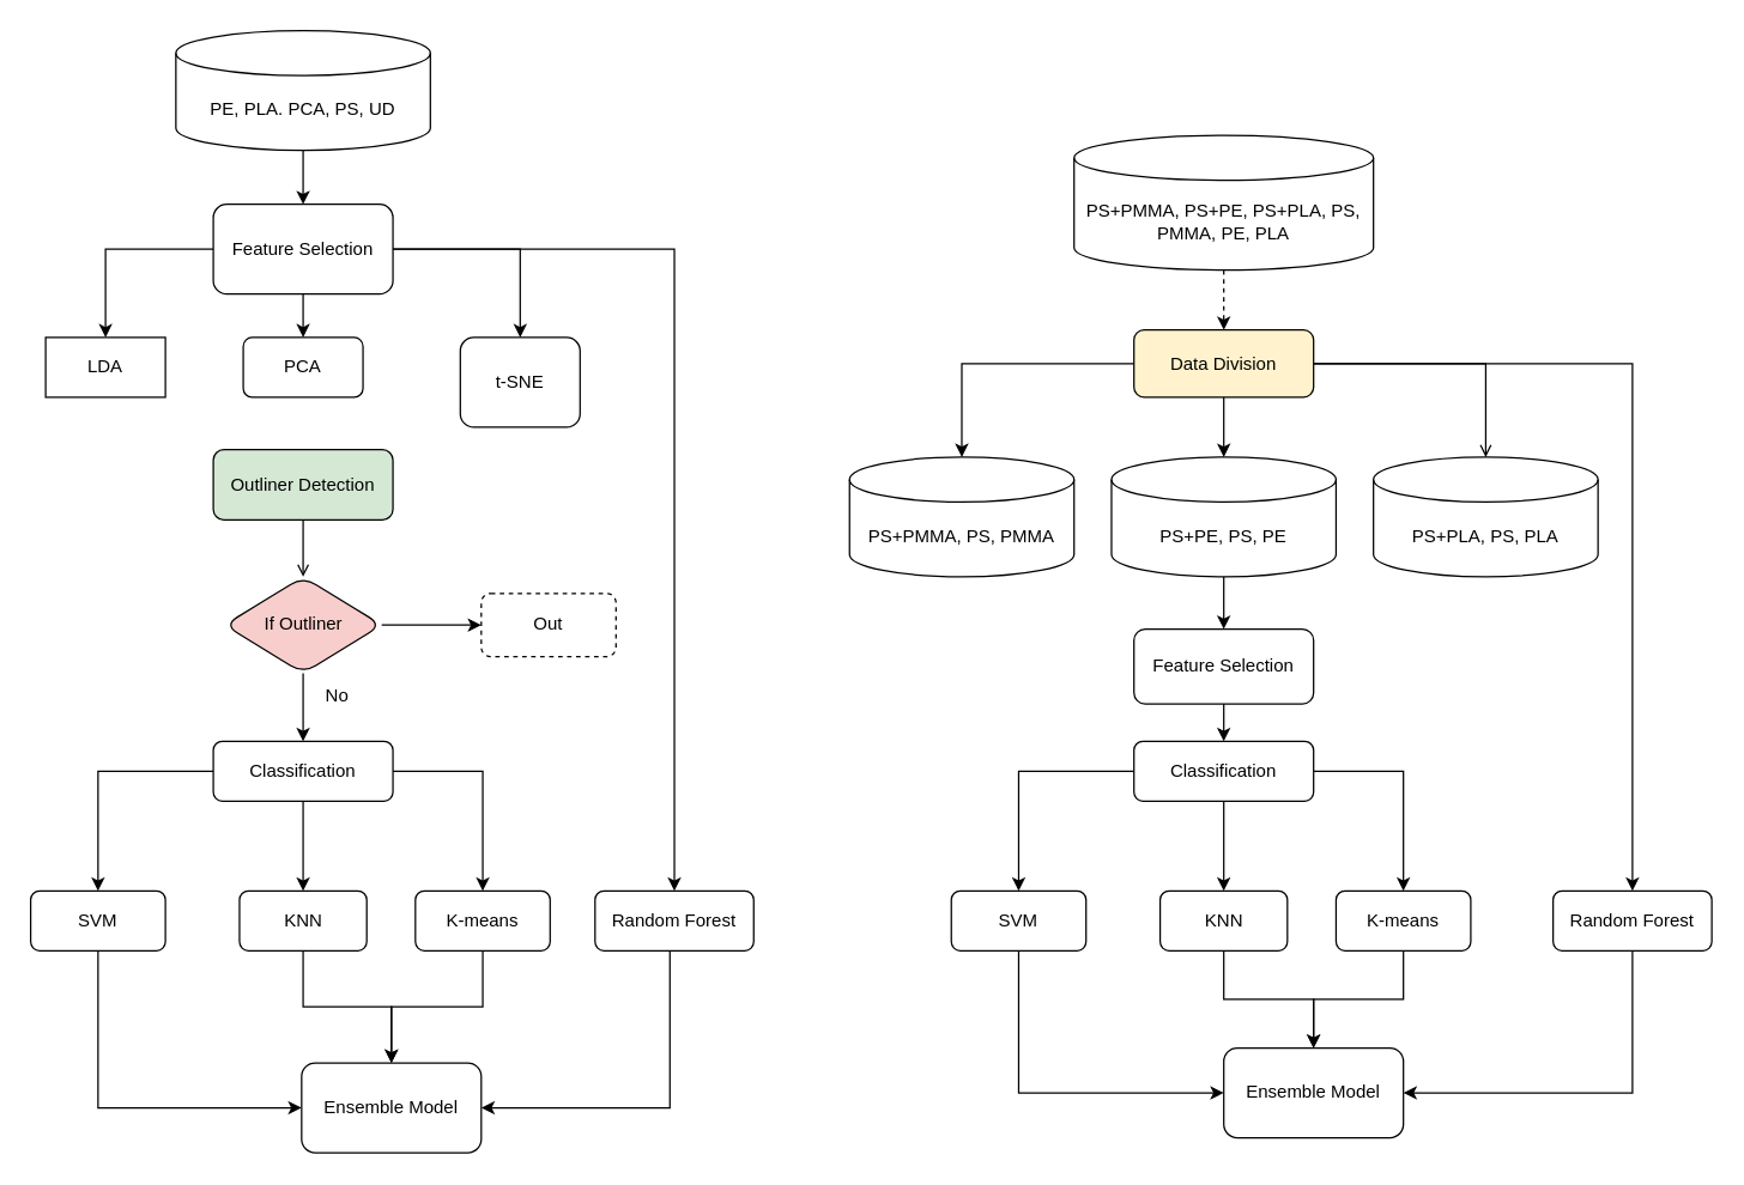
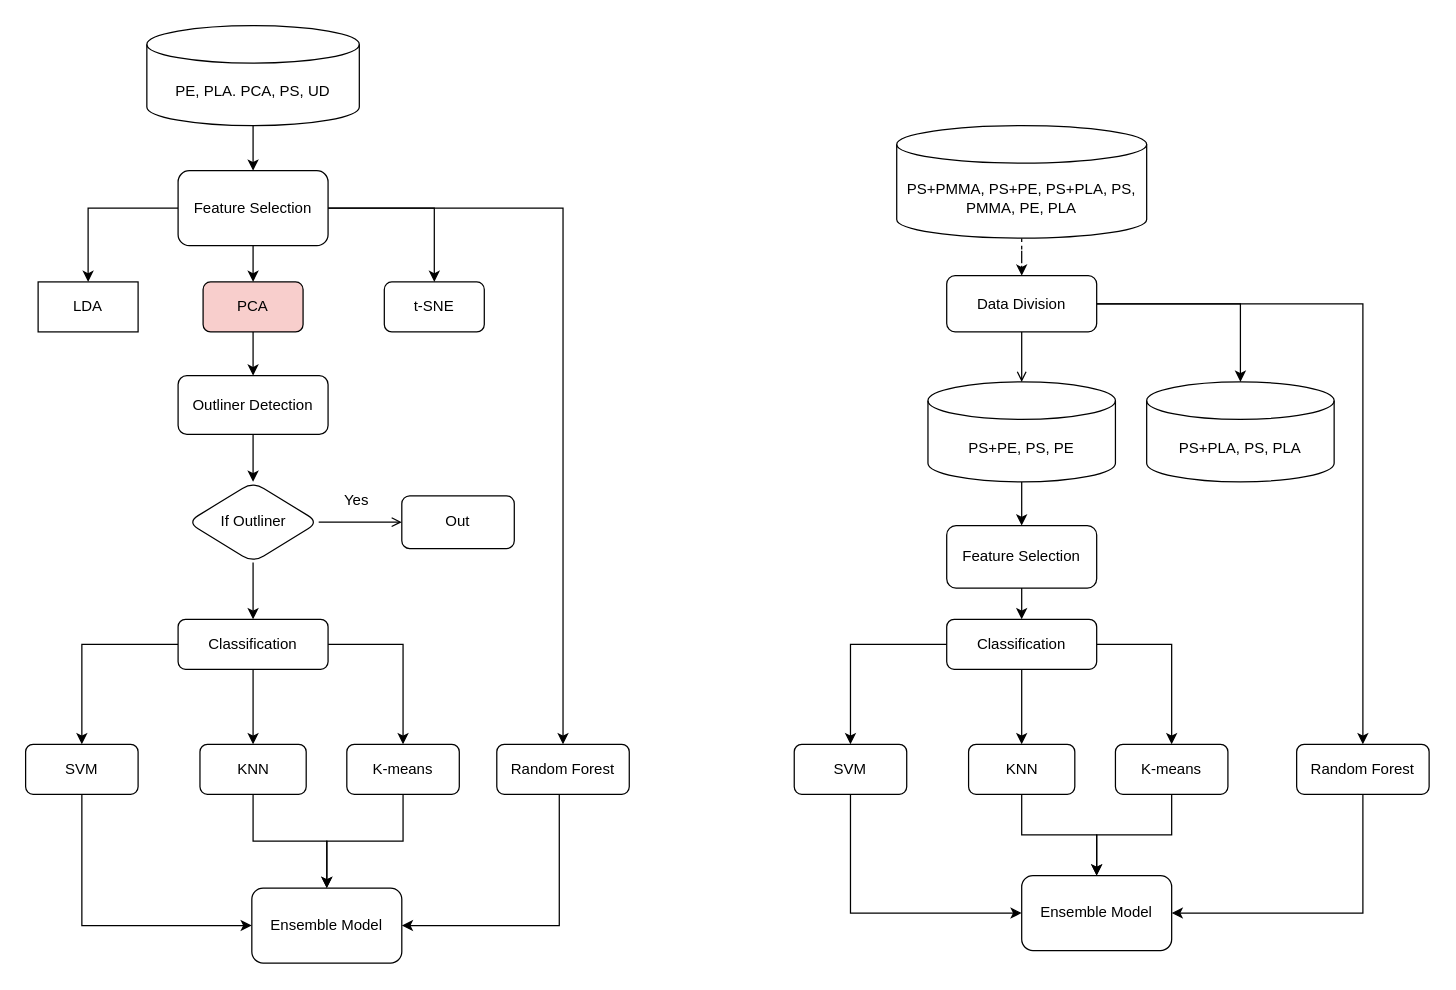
  <mxCell id="0" />
  <mxCell id="1" parent="0" />
  <mxCell id="2" style="edgeStyle=orthogonalEdgeStyle;rounded=0;orthogonalLoop=1;jettySize=auto;html=1;entryX=0.5;entryY=0;entryDx=0;entryDy=0;" edge="1" parent="1" source="3" target="8"><mxGeometry relative="1" as="geometry" /></mxCell>
  <mxCell id="3" value="PE, PLA. PCA, PS, UD" style="shape=cylinder3;whiteSpace=wrap;html=1;boundedLbl=1;backgroundOutline=1;size=15;" vertex="1" parent="1"><mxGeometry x="117" y="20" width="170" height="80" as="geometry" /></mxCell>
  <mxCell id="4" style="edgeStyle=orthogonalEdgeStyle;rounded=0;orthogonalLoop=1;jettySize=auto;html=1;entryX=0.5;entryY=0;entryDx=0;entryDy=0;" edge="1" parent="1" source="8" target="9"><mxGeometry relative="1" as="geometry"><mxPoint x="202" y="236" as="targetPoint" /></mxGeometry></mxCell>
  <mxCell id="5" style="edgeStyle=orthogonalEdgeStyle;rounded=0;orthogonalLoop=1;jettySize=auto;html=1;entryX=0.5;entryY=0;entryDx=0;entryDy=0;" edge="1" parent="1" source="8" target="11"><mxGeometry relative="1" as="geometry" /></mxCell>
  <mxCell id="6" style="edgeStyle=orthogonalEdgeStyle;rounded=0;orthogonalLoop=1;jettySize=auto;html=1;entryX=0.5;entryY=0;entryDx=0;entryDy=0;" edge="1" parent="1" source="8" target="12"><mxGeometry relative="1" as="geometry" /></mxCell>
  <mxCell id="7" style="edgeStyle=orthogonalEdgeStyle;rounded=0;orthogonalLoop=1;jettySize=auto;html=1;entryX=0.5;entryY=0;entryDx=0;entryDy=0;" edge="1" parent="1" source="8" target="26"><mxGeometry relative="1" as="geometry"><mxPoint x="517" y="636" as="targetPoint" /></mxGeometry></mxCell>
  <mxCell id="8" value="Feature Selection" style="rounded=1;whiteSpace=wrap;html=1;" vertex="1" parent="1"><mxGeometry x="142" y="136" width="120" height="60" as="geometry" /></mxCell>
  <mxCell id="9" value="LDA" style="whiteSpace=wrap;html=1;rounded=0;" vertex="1" parent="1"><mxGeometry x="30" y="225" width="80" height="40" as="geometry" /></mxCell>
- <mxCell id="11" value="PCA" style="rounded=1;whiteSpace=wrap;html=1;" vertex="1" parent="1"><mxGeometry x="162" y="225" width="80" height="40" as="geometry" /></mxCell>
- <mxCell id="12" value="t-SNE" style="rounded=1;whiteSpace=wrap;html=1;" vertex="1" parent="1"><mxGeometry x="307" y="225" width="80" height="60" as="geometry" /></mxCell>
- <mxCell id="13" value="" style="edgeStyle=orthogonalEdgeStyle;rounded=0;orthogonalLoop=1;jettySize=auto;html=1;endArrow=open;" edge="1" parent="1" source="14" target="17"><mxGeometry relative="1" as="geometry" /></mxCell>
- <mxCell id="14" value="Outliner Detection" style="whiteSpace=wrap;html=1;rounded=1;fillColor=#d5e8d4;" vertex="1" parent="1"><mxGeometry x="142" y="300" width="120" height="47" as="geometry" /></mxCell>
- <mxCell id="15" value="" style="edgeStyle=orthogonalEdgeStyle;rounded=0;orthogonalLoop=1;jettySize=auto;html=1;" edge="1" parent="1" source="17" target="18"><mxGeometry relative="1" as="geometry" /></mxCell>
+ <mxCell id="10" value="" style="edgeStyle=orthogonalEdgeStyle;rounded=0;orthogonalLoop=1;jettySize=auto;html=1;" edge="1" parent="1" source="11" target="14"><mxGeometry relative="1" as="geometry" /></mxCell>
+ <mxCell id="11" value="PCA" style="rounded=1;whiteSpace=wrap;html=1;fillColor=#f8cecc;" vertex="1" parent="1"><mxGeometry x="162" y="225" width="80" height="40" as="geometry" /></mxCell>
+ <mxCell id="12" value="t-SNE" style="rounded=1;whiteSpace=wrap;html=1;" vertex="1" parent="1"><mxGeometry x="307" y="225" width="80" height="40" as="geometry" /></mxCell>
+ <mxCell id="13" value="" style="edgeStyle=orthogonalEdgeStyle;rounded=0;orthogonalLoop=1;jettySize=auto;html=1;" edge="1" parent="1" source="14" target="17"><mxGeometry relative="1" as="geometry" /></mxCell>
+ <mxCell id="14" value="Outliner Detection" style="whiteSpace=wrap;html=1;rounded=1;" vertex="1" parent="1"><mxGeometry x="142" y="300" width="120" height="47" as="geometry" /></mxCell>
+ <mxCell id="15" value="" style="edgeStyle=orthogonalEdgeStyle;rounded=0;orthogonalLoop=1;jettySize=auto;html=1;endArrow=open;" edge="1" parent="1" source="17" target="18"><mxGeometry relative="1" as="geometry" /></mxCell>
  <mxCell id="16" value="" style="edgeStyle=orthogonalEdgeStyle;rounded=0;orthogonalLoop=1;jettySize=auto;html=1;" edge="1" parent="1" source="17" target="23"><mxGeometry relative="1" as="geometry" /></mxCell>
- <mxCell id="17" value="If Outliner" style="rhombus;whiteSpace=wrap;html=1;rounded=1;fillColor=#f8cecc;" vertex="1" parent="1"><mxGeometry x="149.5" y="385" width="105" height="64.5" as="geometry" /></mxCell>
- <mxCell id="18" value="Out" style="whiteSpace=wrap;html=1;rounded=1;dashed=1;" vertex="1" parent="1"><mxGeometry x="321" y="396.13" width="90" height="42.25" as="geometry" /></mxCell>
+ <mxCell id="17" value="If Outliner" style="rhombus;whiteSpace=wrap;html=1;rounded=1;" vertex="1" parent="1"><mxGeometry x="149.5" y="385" width="105" height="64.5" as="geometry" /></mxCell>
+ <mxCell id="18" value="Out" style="whiteSpace=wrap;html=1;rounded=1;" vertex="1" parent="1"><mxGeometry x="321" y="396.13" width="90" height="42.25" as="geometry" /></mxCell>
+ <mxCell id="19" value="Yes" style="text;strokeColor=none;align=center;fillColor=none;html=1;verticalAlign=middle;whiteSpace=wrap;rounded=0;" vertex="1" parent="1"><mxGeometry x="254.5" y="385" width="60" height="30" as="geometry" /></mxCell>
  <mxCell id="20" style="edgeStyle=orthogonalEdgeStyle;rounded=0;orthogonalLoop=1;jettySize=auto;html=1;entryX=0.5;entryY=0;entryDx=0;entryDy=0;" edge="1" parent="1" source="23" target="30"><mxGeometry relative="1" as="geometry"><mxPoint x="27" y="595" as="targetPoint" /></mxGeometry></mxCell>
  <mxCell id="21" value="" style="edgeStyle=orthogonalEdgeStyle;rounded=0;orthogonalLoop=1;jettySize=auto;html=1;" edge="1" parent="1" source="23" target="28"><mxGeometry relative="1" as="geometry" /></mxCell>
  <mxCell id="22" style="edgeStyle=orthogonalEdgeStyle;rounded=0;orthogonalLoop=1;jettySize=auto;html=1;entryX=0.5;entryY=0;entryDx=0;entryDy=0;" edge="1" parent="1" source="23" target="33"><mxGeometry relative="1" as="geometry" /></mxCell>
  <mxCell id="23" value="Classification" style="whiteSpace=wrap;html=1;rounded=1;" vertex="1" parent="1"><mxGeometry x="142" y="495" width="120" height="40" as="geometry" /></mxCell>
- <mxCell id="24" value="No" style="text;strokeColor=none;align=center;fillColor=none;html=1;verticalAlign=middle;whiteSpace=wrap;rounded=0;" vertex="1" parent="1"><mxGeometry x="194.5" y="450" width="60" height="30" as="geometry" /></mxCell>
  <mxCell id="25" style="edgeStyle=orthogonalEdgeStyle;rounded=0;orthogonalLoop=1;jettySize=auto;html=1;entryX=1;entryY=0.5;entryDx=0;entryDy=0;" edge="1" parent="1" source="26" target="31"><mxGeometry relative="1" as="geometry"><Array as="points"><mxPoint x="447" y="740" /></Array></mxGeometry></mxCell>
  <mxCell id="26" value="Random Forest" style="rounded=1;whiteSpace=wrap;html=1;" vertex="1" parent="1"><mxGeometry x="397" y="595" width="106" height="40" as="geometry" /></mxCell>
  <mxCell id="27" style="edgeStyle=orthogonalEdgeStyle;rounded=0;orthogonalLoop=1;jettySize=auto;html=1;entryX=0.5;entryY=0;entryDx=0;entryDy=0;" edge="1" parent="1" source="28" target="31"><mxGeometry relative="1" as="geometry" /></mxCell>
  <mxCell id="28" value="KNN" style="whiteSpace=wrap;html=1;rounded=1;" vertex="1" parent="1"><mxGeometry x="159.5" y="595" width="85" height="40" as="geometry" /></mxCell>
  <mxCell id="29" style="edgeStyle=orthogonalEdgeStyle;rounded=0;orthogonalLoop=1;jettySize=auto;html=1;entryX=0;entryY=0.5;entryDx=0;entryDy=0;" edge="1" parent="1" source="30" target="31"><mxGeometry relative="1" as="geometry"><mxPoint x="87" y="795" as="targetPoint" /><Array as="points"><mxPoint x="65" y="740" /></Array></mxGeometry></mxCell>
  <mxCell id="30" value="SVM" style="rounded=1;whiteSpace=wrap;html=1;" vertex="1" parent="1"><mxGeometry x="20" y="595" width="90" height="40" as="geometry" /></mxCell>
  <mxCell id="31" value="Ensemble Model" style="rounded=1;whiteSpace=wrap;html=1;" vertex="1" parent="1"><mxGeometry x="201" y="710" width="120" height="60" as="geometry" /></mxCell>
  <mxCell id="32" style="edgeStyle=orthogonalEdgeStyle;rounded=0;orthogonalLoop=1;jettySize=auto;html=1;entryX=0.5;entryY=0;entryDx=0;entryDy=0;" edge="1" parent="1" source="33" target="31"><mxGeometry relative="1" as="geometry" /></mxCell>
  <mxCell id="33" value="K-means" style="rounded=1;whiteSpace=wrap;html=1;" vertex="1" parent="1"><mxGeometry x="277" y="595" width="90" height="40" as="geometry" /></mxCell>
  <mxCell id="34" style="edgeStyle=orthogonalEdgeStyle;rounded=0;orthogonalLoop=1;jettySize=auto;html=1;entryX=0.5;entryY=0;entryDx=0;entryDy=0;dashed=1;" edge="1" parent="1" source="35" target="40"><mxGeometry relative="1" as="geometry" /></mxCell>
- <mxCell id="35" value="PS+PMMA, PS+PE, PS+PLA, PS, PMMA, PE, PLA" style="shape=cylinder3;whiteSpace=wrap;html=1;boundedLbl=1;backgroundOutline=1;size=15;" vertex="1" parent="1"><mxGeometry x="717" y="90" width="200" height="90" as="geometry" /></mxCell>
- <mxCell id="36" style="edgeStyle=orthogonalEdgeStyle;rounded=0;orthogonalLoop=1;jettySize=auto;html=1;" edge="1" parent="1" source="40" target="41"><mxGeometry relative="1" as="geometry" /></mxCell>
- <mxCell id="37" style="edgeStyle=orthogonalEdgeStyle;rounded=0;orthogonalLoop=1;jettySize=auto;html=1;entryX=0.5;entryY=0;entryDx=0;entryDy=0;entryPerimeter=0;" edge="1" parent="1" source="40" target="43"><mxGeometry relative="1" as="geometry" /></mxCell>
- <mxCell id="38" style="edgeStyle=orthogonalEdgeStyle;rounded=0;orthogonalLoop=1;jettySize=auto;html=1;entryX=0.5;entryY=0;entryDx=0;entryDy=0;entryPerimeter=0;endArrow=open;" edge="1" parent="1" source="40" target="44"><mxGeometry relative="1" as="geometry" /></mxCell>
+ <mxCell id="35" value="PS+PMMA, PS+PE, PS+PLA, PS, PMMA, PE, PLA" style="shape=cylinder3;whiteSpace=wrap;html=1;boundedLbl=1;backgroundOutline=1;size=15;" vertex="1" parent="1"><mxGeometry x="717" y="100" width="200" height="90" as="geometry" /></mxCell>
+ <mxCell id="37" style="edgeStyle=orthogonalEdgeStyle;rounded=0;orthogonalLoop=1;jettySize=auto;html=1;entryX=0.5;entryY=0;entryDx=0;entryDy=0;entryPerimeter=0;endArrow=open;" edge="1" parent="1" source="40" target="43"><mxGeometry relative="1" as="geometry" /></mxCell>
+ <mxCell id="38" style="edgeStyle=orthogonalEdgeStyle;rounded=0;orthogonalLoop=1;jettySize=auto;html=1;entryX=0.5;entryY=0;entryDx=0;entryDy=0;entryPerimeter=0;" edge="1" parent="1" source="40" target="44"><mxGeometry relative="1" as="geometry" /></mxCell>
  <mxCell id="39" style="edgeStyle=orthogonalEdgeStyle;rounded=0;orthogonalLoop=1;jettySize=auto;html=1;entryX=0.5;entryY=0;entryDx=0;entryDy=0;" edge="1" parent="1" source="40" target="52"><mxGeometry relative="1" as="geometry" /></mxCell>
- <mxCell id="40" value="Data Division" style="rounded=1;whiteSpace=wrap;html=1;fillColor=#fff2cc;" vertex="1" parent="1"><mxGeometry x="757" y="220" width="120" height="45" as="geometry" /></mxCell>
- <mxCell id="41" value="PS+PMMA, PS, PMMA" style="shape=cylinder3;whiteSpace=wrap;html=1;boundedLbl=1;backgroundOutline=1;size=15;" vertex="1" parent="1"><mxGeometry x="567" y="305" width="150" height="80" as="geometry" /></mxCell>
+ <mxCell id="40" value="Data Division" style="rounded=1;whiteSpace=wrap;html=1;" vertex="1" parent="1"><mxGeometry x="757" y="220" width="120" height="45" as="geometry" /></mxCell>
  <mxCell id="42" style="edgeStyle=orthogonalEdgeStyle;rounded=0;orthogonalLoop=1;jettySize=auto;html=1;entryX=0.5;entryY=0;entryDx=0;entryDy=0;" edge="1" parent="1" source="43" target="46"><mxGeometry relative="1" as="geometry" /></mxCell>
  <mxCell id="43" value="PS+PE, PS, PE" style="shape=cylinder3;whiteSpace=wrap;html=1;boundedLbl=1;backgroundOutline=1;size=15;" vertex="1" parent="1"><mxGeometry x="742" y="305" width="150" height="80" as="geometry" /></mxCell>
  <mxCell id="44" value="PS+PLA, PS, PLA" style="shape=cylinder3;whiteSpace=wrap;html=1;boundedLbl=1;backgroundOutline=1;size=15;" vertex="1" parent="1"><mxGeometry x="917" y="305" width="150" height="80" as="geometry" /></mxCell>
  <mxCell id="45" style="edgeStyle=orthogonalEdgeStyle;rounded=0;orthogonalLoop=1;jettySize=auto;html=1;entryX=0.5;entryY=0;entryDx=0;entryDy=0;" edge="1" parent="1" source="46" target="50"><mxGeometry relative="1" as="geometry" /></mxCell>
  <mxCell id="46" value="Feature Selection" style="rounded=1;whiteSpace=wrap;html=1;" vertex="1" parent="1"><mxGeometry x="757" y="420" width="120" height="50" as="geometry" /></mxCell>
  <mxCell id="47" style="edgeStyle=orthogonalEdgeStyle;rounded=0;orthogonalLoop=1;jettySize=auto;html=1;entryX=0.5;entryY=0;entryDx=0;entryDy=0;" edge="1" parent="1" source="50" target="56"><mxGeometry relative="1" as="geometry"><mxPoint x="642" y="595" as="targetPoint" /></mxGeometry></mxCell>
  <mxCell id="48" value="" style="edgeStyle=orthogonalEdgeStyle;rounded=0;orthogonalLoop=1;jettySize=auto;html=1;" edge="1" parent="1" source="50" target="54"><mxGeometry relative="1" as="geometry" /></mxCell>
  <mxCell id="49" style="edgeStyle=orthogonalEdgeStyle;rounded=0;orthogonalLoop=1;jettySize=auto;html=1;entryX=0.5;entryY=0;entryDx=0;entryDy=0;" edge="1" parent="1" source="50" target="59"><mxGeometry relative="1" as="geometry" /></mxCell>
  <mxCell id="50" value="Classification" style="whiteSpace=wrap;html=1;rounded=1;" vertex="1" parent="1"><mxGeometry x="757" y="495" width="120" height="40" as="geometry" /></mxCell>
  <mxCell id="51" style="edgeStyle=orthogonalEdgeStyle;rounded=0;orthogonalLoop=1;jettySize=auto;html=1;entryX=1;entryY=0.5;entryDx=0;entryDy=0;exitX=0.5;exitY=1;exitDx=0;exitDy=0;" edge="1" parent="1" source="52" target="57"><mxGeometry relative="1" as="geometry"><Array as="points"><mxPoint x="1090" y="730" /></Array></mxGeometry></mxCell>
  <mxCell id="52" value="Random Forest" style="rounded=1;whiteSpace=wrap;html=1;" vertex="1" parent="1"><mxGeometry x="1037" y="595" width="106" height="40" as="geometry" /></mxCell>
  <mxCell id="53" style="edgeStyle=orthogonalEdgeStyle;rounded=0;orthogonalLoop=1;jettySize=auto;html=1;entryX=0.5;entryY=0;entryDx=0;entryDy=0;" edge="1" parent="1" source="54" target="57"><mxGeometry relative="1" as="geometry" /></mxCell>
  <mxCell id="54" value="KNN" style="whiteSpace=wrap;html=1;rounded=1;" vertex="1" parent="1"><mxGeometry x="774.5" y="595" width="85" height="40" as="geometry" /></mxCell>
  <mxCell id="55" style="edgeStyle=orthogonalEdgeStyle;rounded=0;orthogonalLoop=1;jettySize=auto;html=1;entryX=0;entryY=0.5;entryDx=0;entryDy=0;" edge="1" parent="1" source="56" target="57"><mxGeometry relative="1" as="geometry"><mxPoint x="702" y="795" as="targetPoint" /><Array as="points"><mxPoint x="680" y="730" /></Array></mxGeometry></mxCell>
  <mxCell id="56" value="SVM" style="rounded=1;whiteSpace=wrap;html=1;" vertex="1" parent="1"><mxGeometry x="635" y="595" width="90" height="40" as="geometry" /></mxCell>
  <mxCell id="57" value="Ensemble Model" style="rounded=1;whiteSpace=wrap;html=1;" vertex="1" parent="1"><mxGeometry x="817" y="700" width="120" height="60" as="geometry" /></mxCell>
  <mxCell id="58" style="edgeStyle=orthogonalEdgeStyle;rounded=0;orthogonalLoop=1;jettySize=auto;html=1;entryX=0.5;entryY=0;entryDx=0;entryDy=0;" edge="1" parent="1" source="59" target="57"><mxGeometry relative="1" as="geometry" /></mxCell>
  <mxCell id="59" value="K-means" style="rounded=1;whiteSpace=wrap;html=1;" vertex="1" parent="1"><mxGeometry x="892" y="595" width="90" height="40" as="geometry" /></mxCell>
